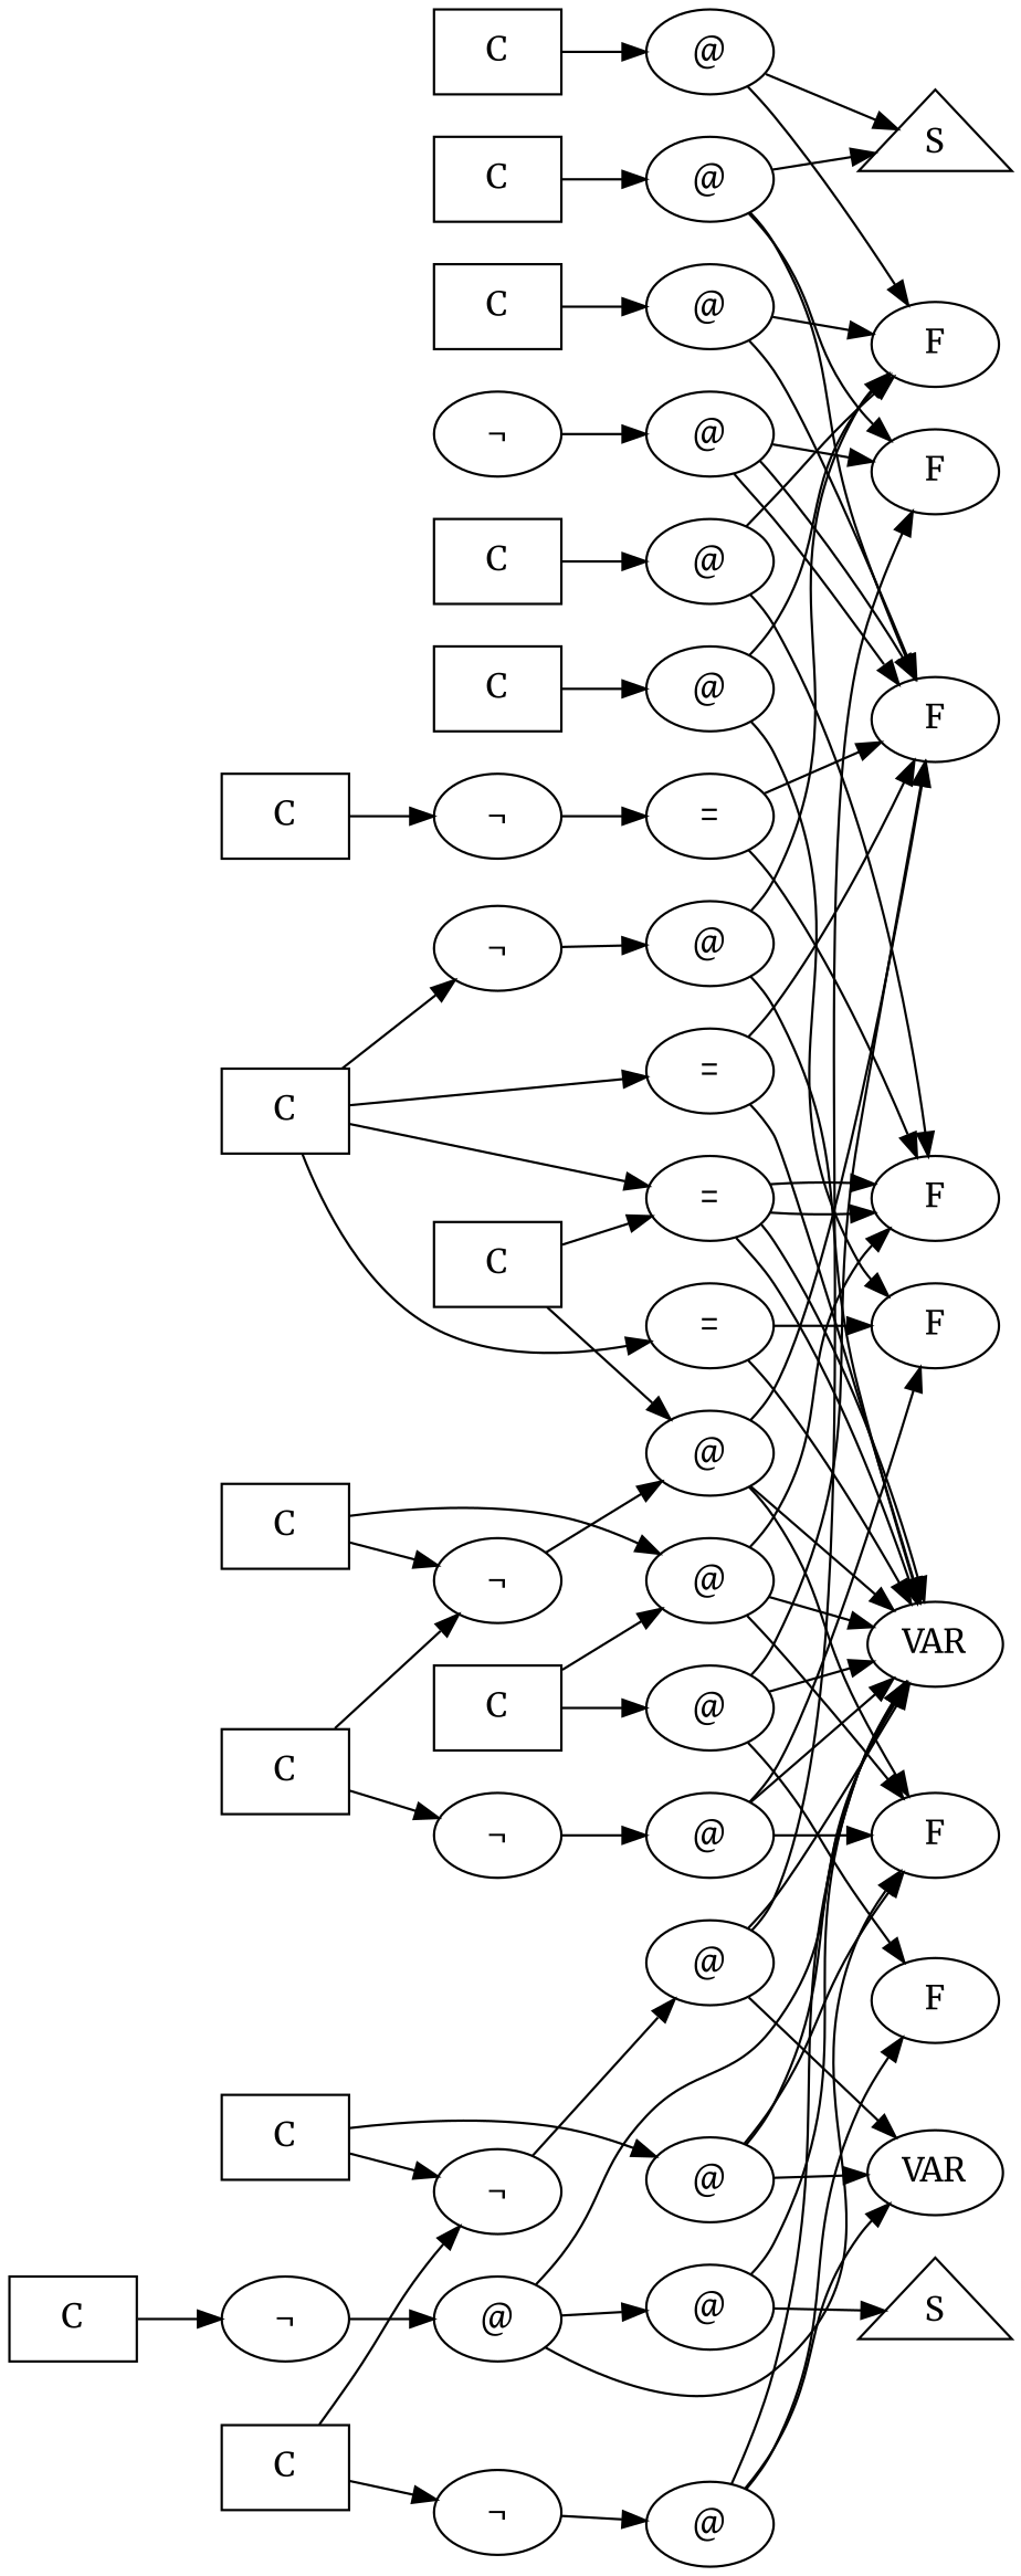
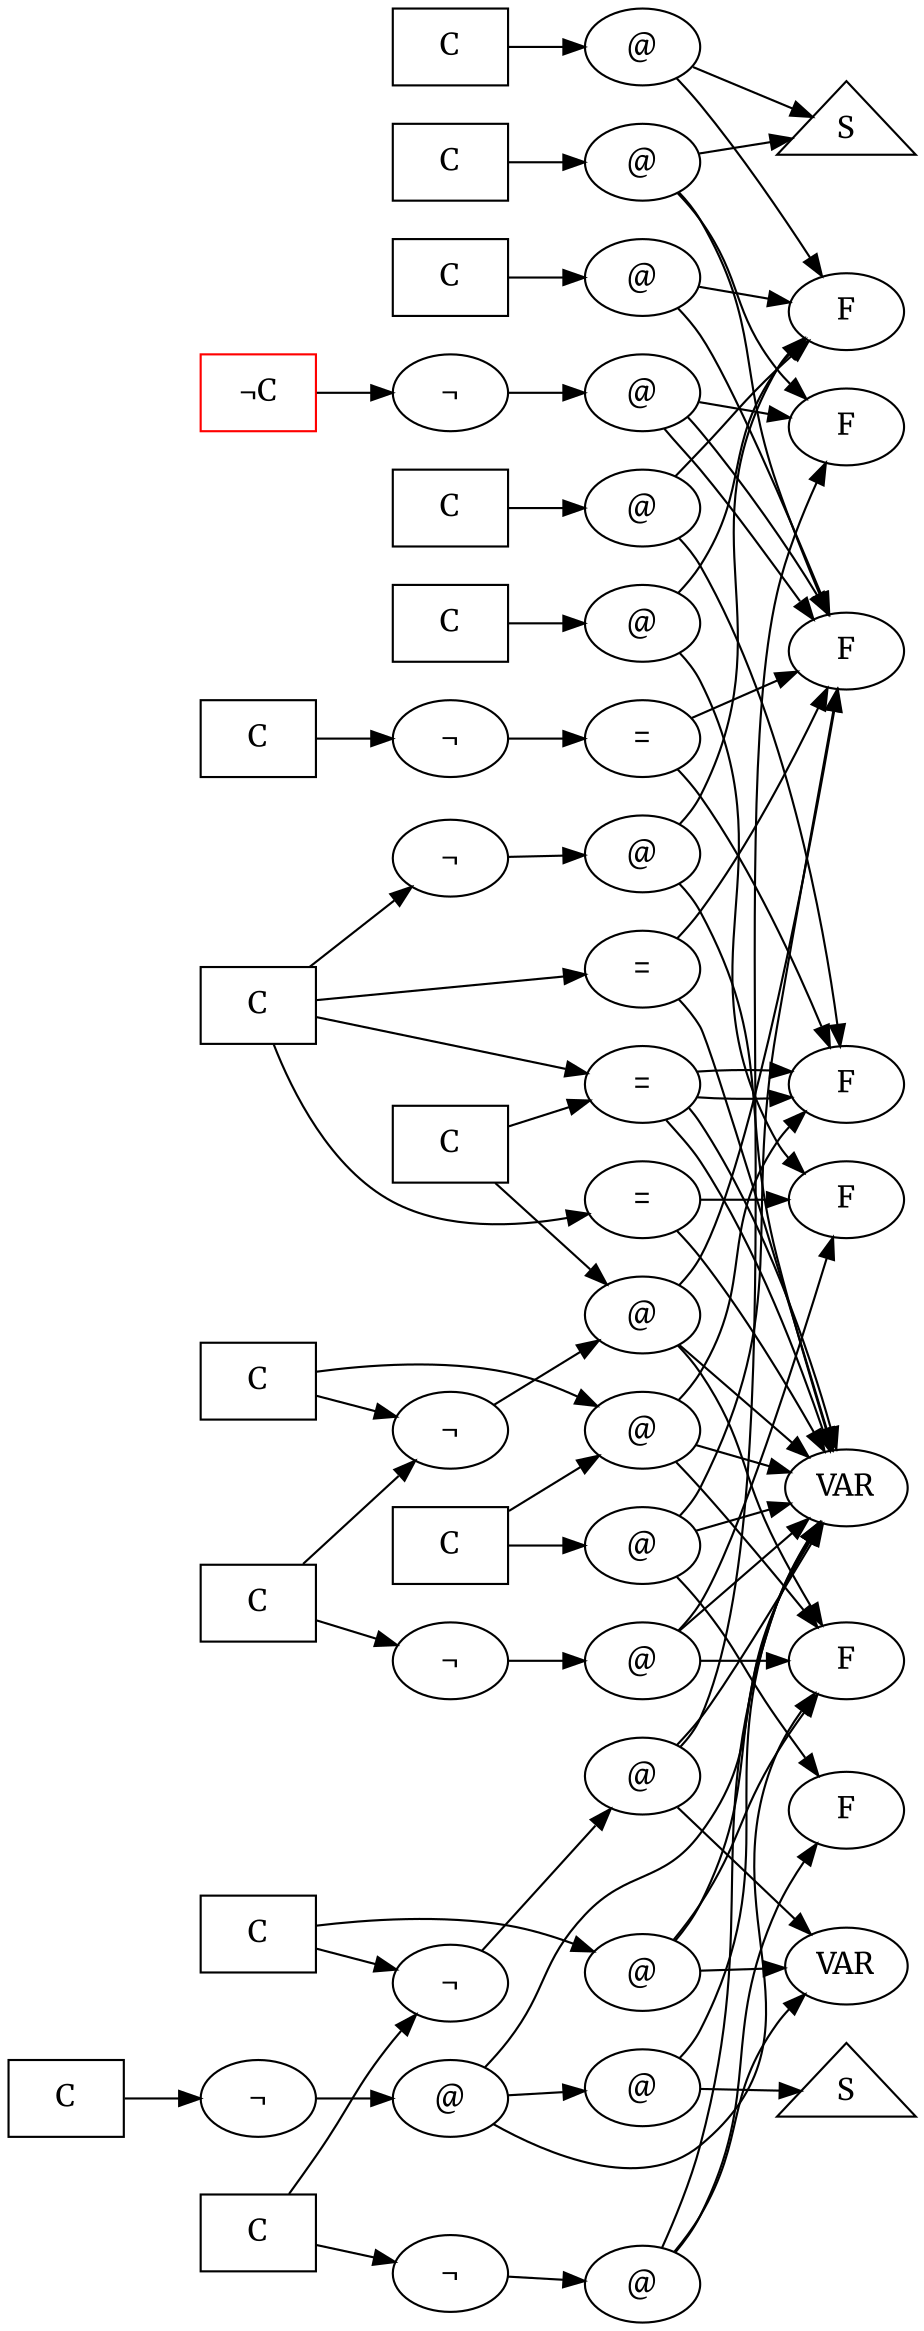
  digraph {
    splines=true
    rankdir=LR
    fontname=Merriweather
    node [fontname=Merriweather]
    edge [fontname=Merriweather]
    n1 [label=S shape=triangle]
    n2 [label=S shape=triangle]
    n3 [label=F]
    n4 [label=F]
    n5 [label=F]
    n6 [label=F]
    n7 [label=F]
    n8 [label=F]
    n9 [label=F]
    n10 [label=VAR]
    n11 [label=VAR]
    n12 [label="@"]
    n13 [label="@"]
    n14 [label="@"]
    n15 [label="@"]
    n16 [label="@"]
    n17 [label="="]
    n18 [label="="]
    n19 [label="="]
    n20 [label="@"]
    n21 [label="¬"]
    n22 [label="@"]
    n23 [label="@"]
    n24 [label="¬"]
    n25 [label="@"]
    n26 [label="¬"]
    n27 [label="@"]
    n28 [label="¬"]
    n29 [label="@"]
    n30 [label="¬"]
    n31 [label="@"]
    n32 [label="@"]
    n33 [label="@"]
    n34 [label="@"]
    n35 [label="¬"]
    n36 [label="="]
    n37 [label="¬"]
    n38 [label="@"]
    n39 [label="¬"]
    n40 [label=C shape=box]
    n41 [label=C shape=box]
    n42 [label=C shape=box]
    n43 [label=C shape=box]
    n44 [label=C shape=box]
    n45 [label=C shape=box]
    n46 [label=C shape=box]
    n47 [label=C shape=box]
    n48 [label=C shape=box]
    n49 [label=C shape=box]
    n50 [label=C shape=box]
    n51 [label=C shape=box]
    n52 [label=C shape=box]
    n53 [label=C shape=box]
+   n54 [color=red label="¬C" shape=box]
    n12 -> n1
    n12 -> n3
    n12 -> n7
    n13 -> n1
    n13 -> n8
    n14 -> n3
    n14 -> n8
    n15 -> n4
    n15 -> n8
    n16 -> n5
    n16 -> n8
    n17 -> n5
    n17 -> n10
    n18 -> n4
    n18 -> n4
    n18 -> n10
    n18 -> n10
    n19 -> n3
    n19 -> n10
    n20 -> n8
    n20 -> n10
    n21 -> n20
    n22 -> n6
    n22 -> n10
    n22 -> n11
    n23 -> n7
    n23 -> n10
    n23 -> n11
    n24 -> n23
    n25 -> n9
    n25 -> n10
    n25 -> n11
    n26 -> n25
    n27 -> n5
    n27 -> n6
    n27 -> n10
    n28 -> n27
    n29 -> n3
    n29 -> n6
    n29 -> n10
    n30 -> n29
    n31 -> n4
    n31 -> n6
    n31 -> n10
    n32 -> n3
    n32 -> n9
    n32 -> n10
    n33 -> n2
    n33 -> n10
    n34 -> n6
    n34 -> n10
    n34 -> n33
    n35 -> n34
    n36 -> n3
    n36 -> n4
    n37 -> n36
    n38 -> n3
    n38 -> n3
    n38 -> n7
    n39 -> n38
    n40 -> n12
    n41 -> n13
    n42 -> n14
    n43 -> n15
    n44 -> n16
    n45 -> n17
    n45 -> n18
    n45 -> n19
    n45 -> n21
    n46 -> n22
    n46 -> n24
    n47 -> n24
    n47 -> n26
    n48 -> n28
    n48 -> n30
    n49 -> n18
    n49 -> n29
    n50 -> n31
    n50 -> n32
    n51 -> n30
    n51 -> n31
    n52 -> n35
    n53 -> n37
+   n54 -> n39
  }
